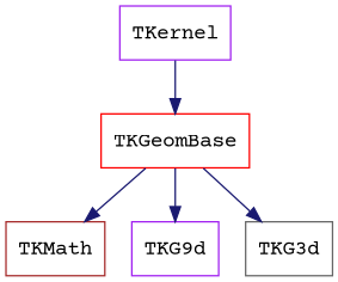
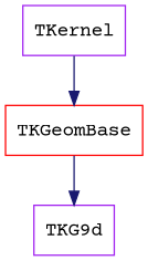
  digraph {
    aspect=1
    fontname="Courier Prime"
    node [color=purple fontname="Courier Prime" shape=box]
    edge [color=midnightblue fontname="Courier Prime" style=solid]
    TKGeomBase [color=red]
-   TKMath [color=brown]
    n3 [label=TKG9d]
-   TKG3d [color=gray40]
    TKernel
-   TKGeomBase -> TKMath
    TKGeomBase -> n3
-   TKGeomBase -> TKG3d
    TKernel -> TKGeomBase
  }
